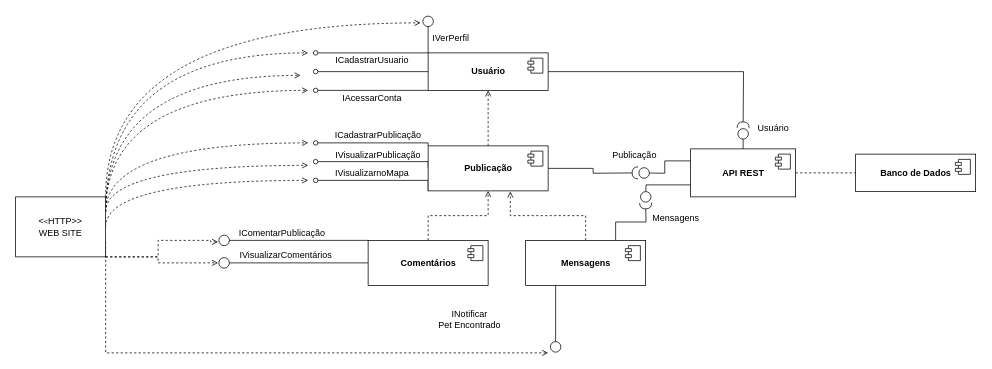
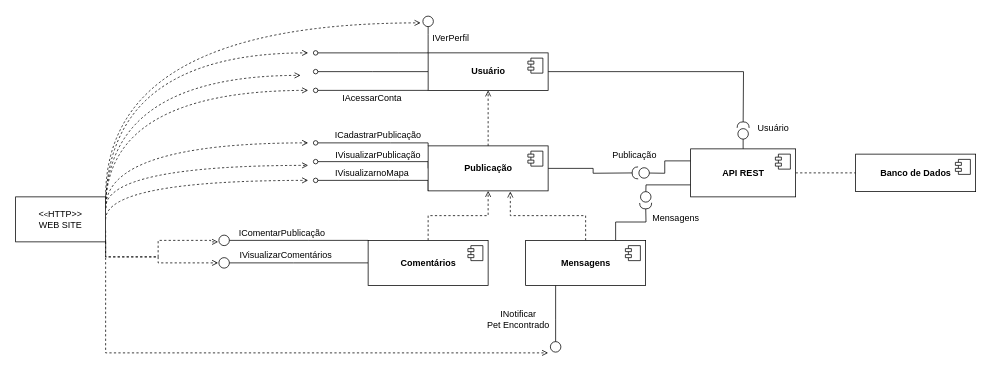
  <mxCell id="0" />
  <mxCell id="1" parent="0" />
  <mxCell id="2" style="edgeStyle=orthogonalEdgeStyle;rounded=0;orthogonalLoop=1;jettySize=auto;html=1;exitX=0;exitY=0.5;exitDx=0;exitDy=0;endArrow=oval;endFill=0;" edge="1" parent="1" source="7"><mxGeometry relative="1" as="geometry"><mxPoint x="420" y="95" as="targetPoint" /></mxGeometry></mxCell>
  <mxCell id="3" style="edgeStyle=orthogonalEdgeStyle;rounded=0;orthogonalLoop=1;jettySize=auto;html=1;exitX=0;exitY=1;exitDx=0;exitDy=0;endArrow=oval;endFill=0;" edge="1" parent="1" source="7"><mxGeometry relative="1" as="geometry"><mxPoint x="420" y="120" as="targetPoint" /><Array as="points"><mxPoint x="420" y="120" /></Array></mxGeometry></mxCell>
  <mxCell id="4" style="edgeStyle=orthogonalEdgeStyle;rounded=0;orthogonalLoop=1;jettySize=auto;html=1;exitX=0;exitY=0;exitDx=0;exitDy=0;endArrow=oval;endFill=0;" edge="1" parent="1" source="7"><mxGeometry relative="1" as="geometry"><mxPoint x="420" y="70" as="targetPoint" /><Array as="points"><mxPoint x="530" y="70" /><mxPoint x="530" y="70" /></Array></mxGeometry></mxCell>
  <mxCell id="5" style="edgeStyle=orthogonalEdgeStyle;rounded=0;orthogonalLoop=1;jettySize=auto;html=1;exitX=1;exitY=0.5;exitDx=0;exitDy=0;endArrow=halfCircle;endFill=0;" edge="1" parent="1" source="7"><mxGeometry relative="1" as="geometry"><mxPoint x="990" y="170" as="targetPoint" /></mxGeometry></mxCell>
  <mxCell id="6" style="edgeStyle=orthogonalEdgeStyle;rounded=0;orthogonalLoop=1;jettySize=auto;html=1;exitX=0;exitY=0;exitDx=0;exitDy=0;endArrow=circle;endFill=0;strokeWidth=1;" edge="1" parent="1" source="7"><mxGeometry relative="1" as="geometry"><mxPoint x="570" y="20" as="targetPoint" /></mxGeometry></mxCell>
  <mxCell id="7" value="&lt;b&gt;Usuário&lt;/b&gt;" style="html=1;dropTarget=0;" vertex="1" parent="1"><mxGeometry x="570" y="70" width="160" height="50" as="geometry" /></mxCell>
  <mxCell id="8" value="" style="shape=module;jettyWidth=8;jettyHeight=4;" vertex="1" parent="7"><mxGeometry x="1" width="20" height="20" relative="1" as="geometry"><mxPoint x="-27" y="7" as="offset" /></mxGeometry></mxCell>
- <mxCell id="9" value="ICadastrarUsuario" style="text;html=1;align=center;verticalAlign=middle;resizable=0;points=[];autosize=1;strokeColor=none;fillColor=none;" vertex="1" parent="1"><mxGeometry x="440" y="70" width="110" height="20" as="geometry" /></mxCell>
  <mxCell id="10" value="IAcessarConta" style="text;html=1;align=center;verticalAlign=middle;resizable=0;points=[];autosize=1;strokeColor=none;fillColor=none;" vertex="1" parent="1"><mxGeometry x="450" y="120" width="90" height="20" as="geometry" /></mxCell>
  <mxCell id="11" style="edgeStyle=orthogonalEdgeStyle;rounded=0;orthogonalLoop=1;jettySize=auto;html=1;exitX=0.5;exitY=0;exitDx=0;exitDy=0;endArrow=circle;endFill=0;" edge="1" parent="1" source="15"><mxGeometry relative="1" as="geometry"><mxPoint x="990" y="170" as="targetPoint" /></mxGeometry></mxCell>
  <mxCell id="12" style="edgeStyle=orthogonalEdgeStyle;rounded=0;orthogonalLoop=1;jettySize=auto;html=1;exitX=1;exitY=0.5;exitDx=0;exitDy=0;endArrow=none;endFill=0;dashed=1;" edge="1" parent="1" source="15" target="18"><mxGeometry relative="1" as="geometry" /></mxCell>
  <mxCell id="13" style="edgeStyle=orthogonalEdgeStyle;rounded=0;orthogonalLoop=1;jettySize=auto;html=1;exitX=0;exitY=0.25;exitDx=0;exitDy=0;endArrow=circle;endFill=0;" edge="1" parent="1" source="15"><mxGeometry relative="1" as="geometry"><mxPoint x="850" y="230" as="targetPoint" /></mxGeometry></mxCell>
  <mxCell id="14" style="edgeStyle=orthogonalEdgeStyle;rounded=0;orthogonalLoop=1;jettySize=auto;html=1;exitX=0;exitY=0.75;exitDx=0;exitDy=0;endArrow=circle;endFill=0;strokeWidth=1;" edge="1" parent="1" source="15"><mxGeometry relative="1" as="geometry"><mxPoint x="860" y="270" as="targetPoint" /></mxGeometry></mxCell>
  <mxCell id="15" value="&lt;b&gt;API REST&lt;br&gt;&lt;/b&gt;" style="html=1;dropTarget=0;" vertex="1" parent="1"><mxGeometry x="920" y="198" width="140" height="64" as="geometry" /></mxCell>
  <mxCell id="16" value="" style="shape=module;jettyWidth=8;jettyHeight=4;" vertex="1" parent="15"><mxGeometry x="1" width="20" height="20" relative="1" as="geometry"><mxPoint x="-27" y="7" as="offset" /></mxGeometry></mxCell>
  <mxCell id="17" value="Usuário" style="text;html=1;align=center;verticalAlign=middle;resizable=0;points=[];autosize=1;strokeColor=none;fillColor=none;" vertex="1" parent="1"><mxGeometry x="1000" y="160" width="60" height="20" as="geometry" /></mxCell>
  <mxCell id="18" value="&lt;b&gt;Banco de Dados&lt;br&gt;&lt;/b&gt;" style="html=1;dropTarget=0;" vertex="1" parent="1"><mxGeometry x="1140" y="205" width="160" height="50" as="geometry" /></mxCell>
  <mxCell id="19" value="" style="shape=module;jettyWidth=8;jettyHeight=4;" vertex="1" parent="18"><mxGeometry x="1" width="20" height="20" relative="1" as="geometry"><mxPoint x="-27" y="7" as="offset" /></mxGeometry></mxCell>
  <mxCell id="20" style="edgeStyle=orthogonalEdgeStyle;rounded=0;orthogonalLoop=1;jettySize=auto;html=1;exitX=0.5;exitY=0;exitDx=0;exitDy=0;entryX=0.5;entryY=1;entryDx=0;entryDy=0;dashed=1;endArrow=open;endFill=0;" edge="1" parent="1" source="25" target="7"><mxGeometry relative="1" as="geometry" /></mxCell>
  <mxCell id="21" style="edgeStyle=orthogonalEdgeStyle;rounded=0;orthogonalLoop=1;jettySize=auto;html=1;exitX=0;exitY=0;exitDx=0;exitDy=0;endArrow=oval;endFill=0;" edge="1" parent="1" source="25"><mxGeometry relative="1" as="geometry"><mxPoint x="420" y="190" as="targetPoint" /><Array as="points"><mxPoint x="520" y="190" /><mxPoint x="520" y="190" /></Array></mxGeometry></mxCell>
  <mxCell id="22" style="edgeStyle=orthogonalEdgeStyle;rounded=0;orthogonalLoop=1;jettySize=auto;html=1;exitX=0;exitY=0.5;exitDx=0;exitDy=0;endArrow=oval;endFill=0;" edge="1" parent="1" source="25"><mxGeometry relative="1" as="geometry"><mxPoint x="420" y="215" as="targetPoint" /><Array as="points"><mxPoint x="570" y="215" /></Array></mxGeometry></mxCell>
  <mxCell id="23" style="edgeStyle=orthogonalEdgeStyle;rounded=0;orthogonalLoop=1;jettySize=auto;html=1;exitX=0;exitY=1;exitDx=0;exitDy=0;endArrow=oval;endFill=0;" edge="1" parent="1" source="25"><mxGeometry relative="1" as="geometry"><mxPoint x="420" y="240" as="targetPoint" /><Array as="points"><mxPoint x="530" y="240" /><mxPoint x="530" y="240" /></Array></mxGeometry></mxCell>
  <mxCell id="24" style="edgeStyle=orthogonalEdgeStyle;rounded=0;orthogonalLoop=1;jettySize=auto;html=1;exitX=1;exitY=0.5;exitDx=0;exitDy=0;endArrow=halfCircle;endFill=0;" edge="1" parent="1" source="25"><mxGeometry relative="1" as="geometry"><mxPoint x="850" y="230" as="targetPoint" /></mxGeometry></mxCell>
  <mxCell id="25" value="&lt;b&gt;Publicação&lt;/b&gt;" style="html=1;dropTarget=0;" vertex="1" parent="1"><mxGeometry x="570" y="194" width="160" height="60" as="geometry" /></mxCell>
  <mxCell id="26" value="" style="shape=module;jettyWidth=8;jettyHeight=4;" vertex="1" parent="25"><mxGeometry x="1" width="20" height="20" relative="1" as="geometry"><mxPoint x="-27" y="7" as="offset" /></mxGeometry></mxCell>
  <mxCell id="27" value="ICadastrarPublicação" style="text;html=1;align=center;verticalAlign=middle;resizable=0;points=[];autosize=1;strokeColor=none;fillColor=none;" vertex="1" parent="1"><mxGeometry x="438" y="170" width="130" height="20" as="geometry" /></mxCell>
  <mxCell id="28" value="IVisualizarPublicação" style="text;html=1;align=center;verticalAlign=middle;resizable=0;points=[];autosize=1;strokeColor=none;fillColor=none;" vertex="1" parent="1"><mxGeometry x="438" y="197" width="130" height="20" as="geometry" /></mxCell>
  <mxCell id="29" value="IVisualizarnoMapa" style="text;html=1;align=center;verticalAlign=middle;resizable=0;points=[];autosize=1;strokeColor=none;fillColor=none;" vertex="1" parent="1"><mxGeometry x="440" y="220" width="110" height="20" as="geometry" /></mxCell>
  <mxCell id="30" style="edgeStyle=orthogonalEdgeStyle;rounded=0;orthogonalLoop=1;jettySize=auto;html=1;exitX=0.5;exitY=0;exitDx=0;exitDy=0;entryX=0.5;entryY=1;entryDx=0;entryDy=0;endArrow=open;endFill=0;dashed=1;" edge="1" parent="1" source="33" target="25"><mxGeometry relative="1" as="geometry" /></mxCell>
  <mxCell id="31" style="edgeStyle=orthogonalEdgeStyle;rounded=0;orthogonalLoop=1;jettySize=auto;html=1;exitX=0;exitY=0;exitDx=0;exitDy=0;endArrow=circle;endFill=0;strokeWidth=1;" edge="1" parent="1" source="33"><mxGeometry relative="1" as="geometry"><mxPoint x="290" y="320" as="targetPoint" /><Array as="points"><mxPoint x="410" y="320" /><mxPoint x="410" y="320" /></Array></mxGeometry></mxCell>
  <mxCell id="32" style="edgeStyle=orthogonalEdgeStyle;rounded=0;orthogonalLoop=1;jettySize=auto;html=1;exitX=0;exitY=0.5;exitDx=0;exitDy=0;endArrow=circle;endFill=0;strokeWidth=1;" edge="1" parent="1" source="33"><mxGeometry relative="1" as="geometry"><mxPoint x="290" y="350" as="targetPoint" /></mxGeometry></mxCell>
  <mxCell id="33" value="&lt;b&gt;Comentários&lt;/b&gt;" style="html=1;dropTarget=0;" vertex="1" parent="1"><mxGeometry x="490" y="320" width="160" height="60" as="geometry" /></mxCell>
  <mxCell id="34" value="" style="shape=module;jettyWidth=8;jettyHeight=4;" vertex="1" parent="33"><mxGeometry x="1" width="20" height="20" relative="1" as="geometry"><mxPoint x="-27" y="7" as="offset" /></mxGeometry></mxCell>
  <mxCell id="35" value="IComentarPublicação" style="text;html=1;align=center;verticalAlign=middle;resizable=0;points=[];autosize=1;strokeColor=none;fillColor=none;" vertex="1" parent="1"><mxGeometry x="310" y="300" width="130" height="20" as="geometry" /></mxCell>
  <mxCell id="36" value="IVisualizarComentários" style="text;html=1;align=center;verticalAlign=middle;resizable=0;points=[];autosize=1;strokeColor=none;fillColor=none;" vertex="1" parent="1"><mxGeometry x="310" y="330" width="140" height="20" as="geometry" /></mxCell>
  <mxCell id="37" value="Publicação" style="text;html=1;align=center;verticalAlign=middle;resizable=0;points=[];autosize=1;strokeColor=none;fillColor=none;" vertex="1" parent="1"><mxGeometry x="810" y="197" width="70" height="20" as="geometry" /></mxCell>
  <mxCell id="38" style="edgeStyle=orthogonalEdgeStyle;rounded=0;orthogonalLoop=1;jettySize=auto;html=1;exitX=0.5;exitY=0;exitDx=0;exitDy=0;entryX=0.685;entryY=1.014;entryDx=0;entryDy=0;entryPerimeter=0;dashed=1;endArrow=open;endFill=0;strokeWidth=1;" edge="1" parent="1" source="41" target="25"><mxGeometry relative="1" as="geometry" /></mxCell>
  <mxCell id="39" style="edgeStyle=orthogonalEdgeStyle;rounded=0;orthogonalLoop=1;jettySize=auto;html=1;exitX=0.25;exitY=1;exitDx=0;exitDy=0;endArrow=circle;endFill=0;strokeWidth=1;" edge="1" parent="1" source="41"><mxGeometry relative="1" as="geometry"><mxPoint x="740" y="470" as="targetPoint" /></mxGeometry></mxCell>
  <mxCell id="40" style="edgeStyle=orthogonalEdgeStyle;rounded=0;orthogonalLoop=1;jettySize=auto;html=1;exitX=0.75;exitY=0;exitDx=0;exitDy=0;endArrow=halfCircle;endFill=0;strokeWidth=1;" edge="1" parent="1" source="41"><mxGeometry relative="1" as="geometry"><mxPoint x="860" y="270" as="targetPoint" /></mxGeometry></mxCell>
  <mxCell id="41" value="&lt;b&gt;Mensagens&lt;br&gt;&lt;/b&gt;" style="html=1;dropTarget=0;" vertex="1" parent="1"><mxGeometry x="700" y="320" width="160" height="60" as="geometry" /></mxCell>
  <mxCell id="42" value="" style="shape=module;jettyWidth=8;jettyHeight=4;" vertex="1" parent="41"><mxGeometry x="1" width="20" height="20" relative="1" as="geometry"><mxPoint x="-27" y="7" as="offset" /></mxGeometry></mxCell>
- <mxCell id="43" value="INotificar&lt;br&gt;Pet Encontrado" style="text;html=1;align=center;verticalAlign=middle;resizable=0;points=[];autosize=1;strokeColor=none;fillColor=none;" vertex="1" parent="1"><mxGeometry x="575" y="410" width="100" height="30" as="geometry" /></mxCell>
+ <mxCell id="43" value="INotificar&lt;br&gt;Pet Encontrado" style="text;html=1;align=center;verticalAlign=middle;resizable=0;points=[];autosize=1;strokeColor=none;fillColor=none;" vertex="1" parent="1"><mxGeometry x="640" y="410" width="100" height="30" as="geometry" /></mxCell>
  <mxCell id="44" value="Mensagens" style="text;html=1;align=center;verticalAlign=middle;resizable=0;points=[];autosize=1;strokeColor=none;fillColor=none;" vertex="1" parent="1"><mxGeometry x="860" y="280" width="80" height="20" as="geometry" /></mxCell>
  <mxCell id="45" value="IVerPerfil" style="text;html=1;align=center;verticalAlign=middle;resizable=0;points=[];autosize=1;strokeColor=none;fillColor=none;" vertex="1" parent="1"><mxGeometry x="570" y="40" width="60" height="20" as="geometry" /></mxCell>
  <mxCell id="46" style="edgeStyle=orthogonalEdgeStyle;rounded=0;orthogonalLoop=1;jettySize=auto;html=1;exitX=1;exitY=0.5;exitDx=0;exitDy=0;dashed=1;endArrow=open;endFill=0;strokeWidth=1;curved=1;" edge="1" parent="1" source="56"><mxGeometry relative="1" as="geometry"><mxPoint x="410" y="240" as="targetPoint" /><Array as="points"><mxPoint x="140" y="240" /></Array></mxGeometry></mxCell>
  <mxCell id="47" style="edgeStyle=orthogonalEdgeStyle;rounded=0;orthogonalLoop=1;jettySize=auto;html=1;exitX=1;exitY=1;exitDx=0;exitDy=0;dashed=1;endArrow=open;endFill=0;strokeWidth=1;" edge="1" parent="1" source="56"><mxGeometry relative="1" as="geometry"><mxPoint x="290" y="350" as="targetPoint" /><Array as="points"><mxPoint x="140" y="342" /><mxPoint x="210" y="342" /><mxPoint x="210" y="350" /><mxPoint x="280" y="350" /></Array></mxGeometry></mxCell>
  <mxCell id="48" style="edgeStyle=orthogonalEdgeStyle;rounded=0;orthogonalLoop=1;jettySize=auto;html=1;exitX=1;exitY=1;exitDx=0;exitDy=0;dashed=1;endArrow=open;endFill=0;strokeWidth=1;" edge="1" parent="1" source="56"><mxGeometry relative="1" as="geometry"><mxPoint x="290" y="322" as="targetPoint" /><Array as="points"><mxPoint x="140" y="342" /><mxPoint x="210" y="342" /><mxPoint x="210" y="320" /><mxPoint x="280" y="320" /></Array></mxGeometry></mxCell>
  <mxCell id="49" style="edgeStyle=orthogonalEdgeStyle;rounded=0;orthogonalLoop=1;jettySize=auto;html=1;exitX=1;exitY=0.25;exitDx=0;exitDy=0;dashed=1;endArrow=open;endFill=0;strokeWidth=1;curved=1;" edge="1" parent="1" source="56"><mxGeometry relative="1" as="geometry"><mxPoint x="410" y="190" as="targetPoint" /><Array as="points"><mxPoint x="140" y="190" /></Array></mxGeometry></mxCell>
  <mxCell id="50" style="edgeStyle=orthogonalEdgeStyle;rounded=0;orthogonalLoop=1;jettySize=auto;html=1;exitX=1;exitY=0.25;exitDx=0;exitDy=0;dashed=1;endArrow=open;endFill=0;strokeWidth=1;curved=1;" edge="1" parent="1" source="56"><mxGeometry relative="1" as="geometry"><mxPoint x="410" y="120" as="targetPoint" /><Array as="points"><mxPoint x="140" y="120" /></Array></mxGeometry></mxCell>
  <mxCell id="51" style="edgeStyle=orthogonalEdgeStyle;rounded=0;orthogonalLoop=1;jettySize=auto;html=1;exitX=1;exitY=0.25;exitDx=0;exitDy=0;dashed=1;endArrow=open;endFill=0;strokeWidth=1;curved=1;" edge="1" parent="1" source="56"><mxGeometry relative="1" as="geometry"><mxPoint x="400" y="100" as="targetPoint" /><Array as="points"><mxPoint x="140" y="100" /></Array></mxGeometry></mxCell>
  <mxCell id="52" style="edgeStyle=orthogonalEdgeStyle;curved=1;rounded=0;orthogonalLoop=1;jettySize=auto;html=1;exitX=1;exitY=0.25;exitDx=0;exitDy=0;dashed=1;endArrow=open;endFill=0;strokeWidth=1;" edge="1" parent="1" source="56"><mxGeometry relative="1" as="geometry"><mxPoint x="410" y="70" as="targetPoint" /><Array as="points"><mxPoint x="140" y="70" /></Array></mxGeometry></mxCell>
  <mxCell id="53" style="edgeStyle=orthogonalEdgeStyle;curved=1;rounded=0;orthogonalLoop=1;jettySize=auto;html=1;exitX=1;exitY=0.25;exitDx=0;exitDy=0;dashed=1;endArrow=open;endFill=0;strokeWidth=1;" edge="1" parent="1" source="56"><mxGeometry relative="1" as="geometry"><mxPoint x="410" y="220" as="targetPoint" /><Array as="points"><mxPoint x="140" y="220" /></Array></mxGeometry></mxCell>
  <mxCell id="54" style="edgeStyle=orthogonalEdgeStyle;rounded=0;orthogonalLoop=1;jettySize=auto;html=1;exitX=1;exitY=0.75;exitDx=0;exitDy=0;dashed=1;endArrow=open;endFill=0;strokeWidth=1;" edge="1" parent="1" source="56"><mxGeometry relative="1" as="geometry"><mxPoint x="730" y="470" as="targetPoint" /><Array as="points"><mxPoint x="140" y="470" /></Array></mxGeometry></mxCell>
  <mxCell id="55" style="edgeStyle=orthogonalEdgeStyle;rounded=0;orthogonalLoop=1;jettySize=auto;html=1;exitX=1;exitY=0;exitDx=0;exitDy=0;dashed=1;endArrow=open;endFill=0;strokeWidth=1;curved=1;" edge="1" parent="1" source="56"><mxGeometry relative="1" as="geometry"><mxPoint x="560" y="30" as="targetPoint" /><Array as="points"><mxPoint x="140" y="30" /></Array></mxGeometry></mxCell>
- <mxCell id="56" value="&amp;lt;&lt;span style=&quot;font-size: 10px&quot;&gt;&amp;lt;&lt;/span&gt;HTTP&amp;gt;&amp;gt;&lt;br&gt;WEB SITE" style="whiteSpace=wrap;html=1;" vertex="1" parent="1"><mxGeometry x="20" y="262" width="120" height="80" as="geometry" /></mxCell>
+ <mxCell id="56" value="&amp;lt;&lt;span style=&quot;font-size: 10px&quot;&gt;&amp;lt;&lt;/span&gt;HTTP&amp;gt;&amp;gt;&lt;br&gt;WEB SITE" style="whiteSpace=wrap;html=1;" vertex="1" parent="1"><mxGeometry x="20" y="262" width="120" height="60" as="geometry" /></mxCell>
